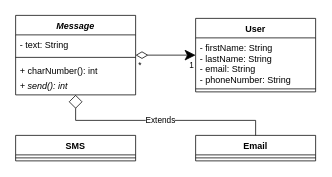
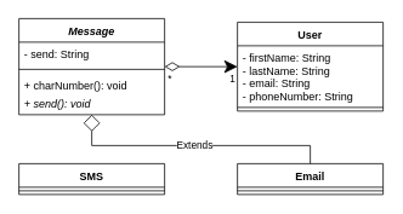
  <mxCell id="0" />
  <mxCell id="1" parent="0" />
  <mxCell id="2" value="Message" style="swimlane;fontStyle=3;align=center;verticalAlign=top;childLayout=stackLayout;horizontal=1;startSize=26;horizontalStack=0;resizeParent=1;resizeParentMax=0;resizeLast=0;collapsible=1;marginBottom=0;" vertex="1" parent="1"><mxGeometry x="20" y="20" width="160" height="106" as="geometry" /></mxCell>
- <mxCell id="3" value="- text: String" style="text;strokeColor=none;fillColor=none;align=left;verticalAlign=top;spacingLeft=4;spacingRight=4;overflow=hidden;rotatable=0;points=[[0,0.5],[1,0.5]];portConstraint=eastwest;" vertex="1" parent="2"><mxGeometry y="26" width="160" height="26" as="geometry" /></mxCell>
+ <mxCell id="3" value="- send: String" style="text;strokeColor=none;fillColor=none;align=left;verticalAlign=top;spacingLeft=4;spacingRight=4;overflow=hidden;rotatable=0;points=[[0,0.5],[1,0.5]];portConstraint=eastwest;" vertex="1" parent="2"><mxGeometry y="26" width="160" height="26" as="geometry" /></mxCell>
  <mxCell id="4" value="" style="line;strokeWidth=1;fillColor=none;align=left;verticalAlign=middle;spacingTop=-1;spacingLeft=3;spacingRight=3;rotatable=0;labelPosition=right;points=[];portConstraint=eastwest;strokeColor=inherit;" vertex="1" parent="2"><mxGeometry y="52" width="160" height="8" as="geometry" /></mxCell>
- <mxCell id="5" value="+ charNumber(): int&#10;" style="text;strokeColor=none;fillColor=none;align=left;verticalAlign=top;spacingLeft=4;spacingRight=4;overflow=hidden;rotatable=0;points=[[0,0.5],[1,0.5]];portConstraint=eastwest;" vertex="1" parent="2"><mxGeometry y="60" width="160" height="20" as="geometry" /></mxCell>
- <mxCell id="6" value="+ send(): int" style="text;strokeColor=none;fillColor=none;align=left;verticalAlign=top;spacingLeft=4;spacingRight=4;overflow=hidden;rotatable=0;points=[[0,0.5],[1,0.5]];portConstraint=eastwest;fontStyle=2" vertex="1" parent="2"><mxGeometry y="80" width="160" height="26" as="geometry" /></mxCell>
+ <mxCell id="5" value="+ charNumber(): void&#10;" style="text;strokeColor=none;fillColor=none;align=left;verticalAlign=top;spacingLeft=4;spacingRight=4;overflow=hidden;rotatable=0;points=[[0,0.5],[1,0.5]];portConstraint=eastwest;" vertex="1" parent="2"><mxGeometry y="60" width="160" height="20" as="geometry" /></mxCell>
+ <mxCell id="6" value="+ send(): void" style="text;strokeColor=none;fillColor=none;align=left;verticalAlign=top;spacingLeft=4;spacingRight=4;overflow=hidden;rotatable=0;points=[[0,0.5],[1,0.5]];portConstraint=eastwest;fontStyle=2" vertex="1" parent="2"><mxGeometry y="80" width="160" height="26" as="geometry" /></mxCell>
  <mxCell id="7" value="SMS" style="swimlane;fontStyle=1;align=center;verticalAlign=top;childLayout=stackLayout;horizontal=1;startSize=26;horizontalStack=0;resizeParent=1;resizeParentMax=0;resizeLast=0;collapsible=1;marginBottom=0;" vertex="1" parent="1"><mxGeometry x="20" y="180" width="160" height="34" as="geometry" /></mxCell>
  <mxCell id="8" value="" style="line;strokeWidth=1;fillColor=none;align=left;verticalAlign=middle;spacingTop=-1;spacingLeft=3;spacingRight=3;rotatable=0;labelPosition=right;points=[];portConstraint=eastwest;strokeColor=inherit;" vertex="1" parent="7"><mxGeometry y="26" width="160" height="8" as="geometry" /></mxCell>
  <mxCell id="9" value="Email" style="swimlane;fontStyle=1;align=center;verticalAlign=top;childLayout=stackLayout;horizontal=1;startSize=26;horizontalStack=0;resizeParent=1;resizeParentMax=0;resizeLast=0;collapsible=1;marginBottom=0;" vertex="1" parent="1"><mxGeometry x="260" y="180" width="160" height="34" as="geometry" /></mxCell>
  <mxCell id="10" value="" style="line;strokeWidth=1;fillColor=none;align=left;verticalAlign=middle;spacingTop=-1;spacingLeft=3;spacingRight=3;rotatable=0;labelPosition=right;points=[];portConstraint=eastwest;strokeColor=inherit;" vertex="1" parent="9"><mxGeometry y="26" width="160" height="8" as="geometry" /></mxCell>
  <mxCell id="11" value="User" style="swimlane;fontStyle=1;align=center;verticalAlign=top;childLayout=stackLayout;horizontal=1;startSize=26;horizontalStack=0;resizeParent=1;resizeParentMax=0;resizeLast=0;collapsible=1;marginBottom=0;" vertex="1" parent="1"><mxGeometry x="260" y="24" width="160" height="98" as="geometry" /></mxCell>
  <mxCell id="12" value="- firstName: String&#10;- lastName: String&#10;- email: String&#10;- phoneNumber: String&#10;" style="text;strokeColor=none;fillColor=none;align=left;verticalAlign=top;spacingLeft=4;spacingRight=4;overflow=hidden;rotatable=0;points=[[0,0.5],[1,0.5]];portConstraint=eastwest;" vertex="1" parent="11"><mxGeometry y="26" width="160" height="64" as="geometry" /></mxCell>
  <mxCell id="13" value="" style="line;strokeWidth=1;fillColor=none;align=left;verticalAlign=middle;spacingTop=-1;spacingLeft=3;spacingRight=3;rotatable=0;labelPosition=right;points=[];portConstraint=eastwest;strokeColor=inherit;" vertex="1" parent="11"><mxGeometry y="90" width="160" height="8" as="geometry" /></mxCell>
  <mxCell id="14" value="" style="endArrow=classic;html=1;endSize=12;startArrow=diamondThin;startSize=14;startFill=0;edgeStyle=orthogonalEdgeStyle;rounded=0;" edge="1" parent="1" source="2" target="11"><mxGeometry relative="1" as="geometry"><mxPoint x="200" y="240" as="sourcePoint" /><mxPoint x="360" y="240" as="targetPoint" /></mxGeometry></mxCell>
  <mxCell id="15" value="*" style="edgeLabel;resizable=0;html=1;align=left;verticalAlign=top;" connectable="0" vertex="1" parent="14"><mxGeometry x="-1" relative="1" as="geometry"><mxPoint x="2" as="offset" /></mxGeometry></mxCell>
  <mxCell id="16" value="1" style="edgeLabel;resizable=0;html=1;align=right;verticalAlign=top;" connectable="0" vertex="1" parent="14"><mxGeometry x="1" relative="1" as="geometry"><mxPoint x="-2" as="offset" /></mxGeometry></mxCell>
  <mxCell id="17" value="Extends" style="endArrow=diamond;endSize=16;endFill=0;html=1;rounded=0;" edge="1" parent="1" source="9" target="2"><mxGeometry width="160" relative="1" as="geometry"><mxPoint x="140" y="150" as="sourcePoint" /><mxPoint x="300" y="150" as="targetPoint" /><Array as="points"><mxPoint x="340" y="160" /><mxPoint x="100" y="160" /></Array></mxGeometry></mxCell>
